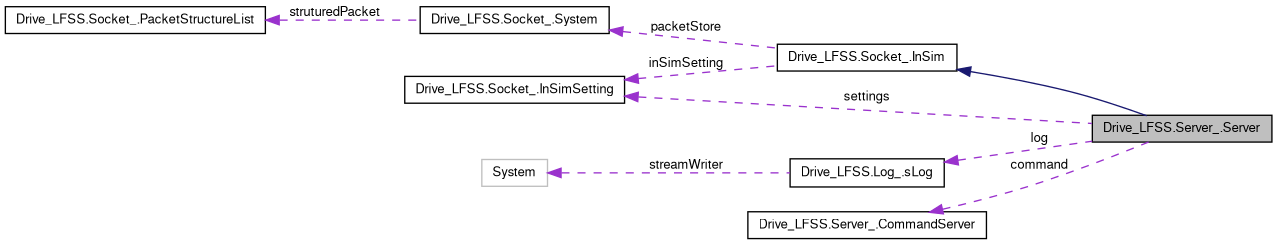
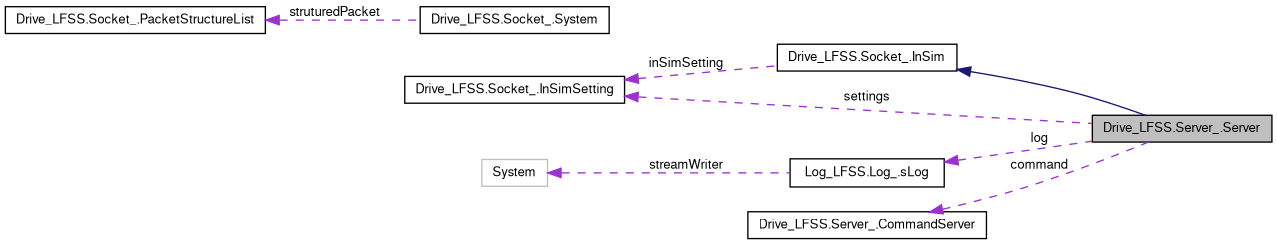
  digraph {
    rankdir=LR
    node [color=black fontname=FreeSans fontsize=10 shape=record]
    edge [color=darkorchid3 dir=back fontname=FreeSans fontsize=10 labelfontname=FreeSans labelfontsize=10 style=dashed]
    n1 [fillcolor=grey75 fontcolor=black height=0.2 label="Drive_LFSS.Server_.Server" style=filled width=0.4]
    n2 [height=0.2 label="Drive_LFSS.Socket_.InSim" width=0.4]
    n3 [height=0.2 label="Drive_LFSS.Socket_.System" width=0.4]
    n4 [height=0.2 label="Drive_LFSS.Socket_.PacketStructureList" width=0.4]
    n5 [height=0.2 label="Drive_LFSS.Socket_.InSimSetting" width=0.4]
-   n6 [height=0.2 label="Drive_LFSS.Log_.sLog" width=0.4]
+   n6 [height=0.2 label="Log_LFSS.Log_.sLog" width=0.4]
    n7 [color=grey75 height=0.2 label=System width=0.4]
    n8 [height=0.2 label="Drive_LFSS.Server_.CommandServer" width=0.4]
    n2 -> n1 [color=midnightblue style=solid]
-   n3 -> n2 [label=packetStore]
    n4 -> n3 [label=struturedPacket]
    n5 -> n1 [label=settings]
    n5 -> n2 [label=inSimSetting]
    n6 -> n1 [label=log]
    n7 -> n6 [label=streamWriter]
    n8 -> n1 [label=command]
  }
